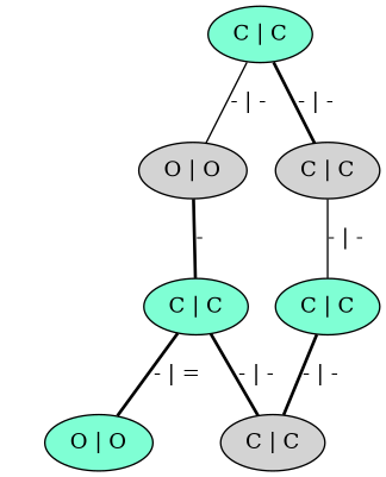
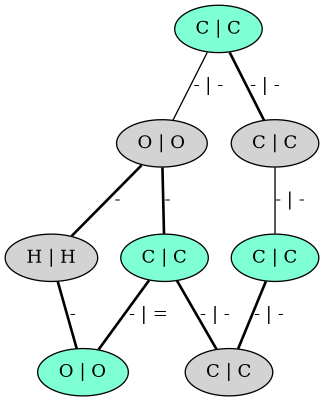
  graph {
    node [style=filled fillcolor=aquamarine]
    edge [style=bold]
    n1 [label="C | C"]
    n2 [label="O | O" fillcolor=lightgrey]
    n3 [label="C | C" fillcolor=lightgrey]
+   n4 [label="H | H" fillcolor=lightgrey]
    n5 [label="C | C"]
    n6 [label="O | O"]
    n7 [label="C | C" fillcolor=lightgrey]
    n8 [label="C | C"]
    n1 -- n2 [label="- | -" style=solid]
    n1 -- n3 [label="- | -"]
+   n2 -- n4 [label="-"]
    n2 -- n5 [label="-"]
    n3 -- n8 [label="- | -" style=solid]
+   n4 -- n6 [label="-"]
    n5 -- n6 [label="- | ="]
    n5 -- n7 [label="- | -"]
    n8 -- n7 [label="- | -"]
  }
